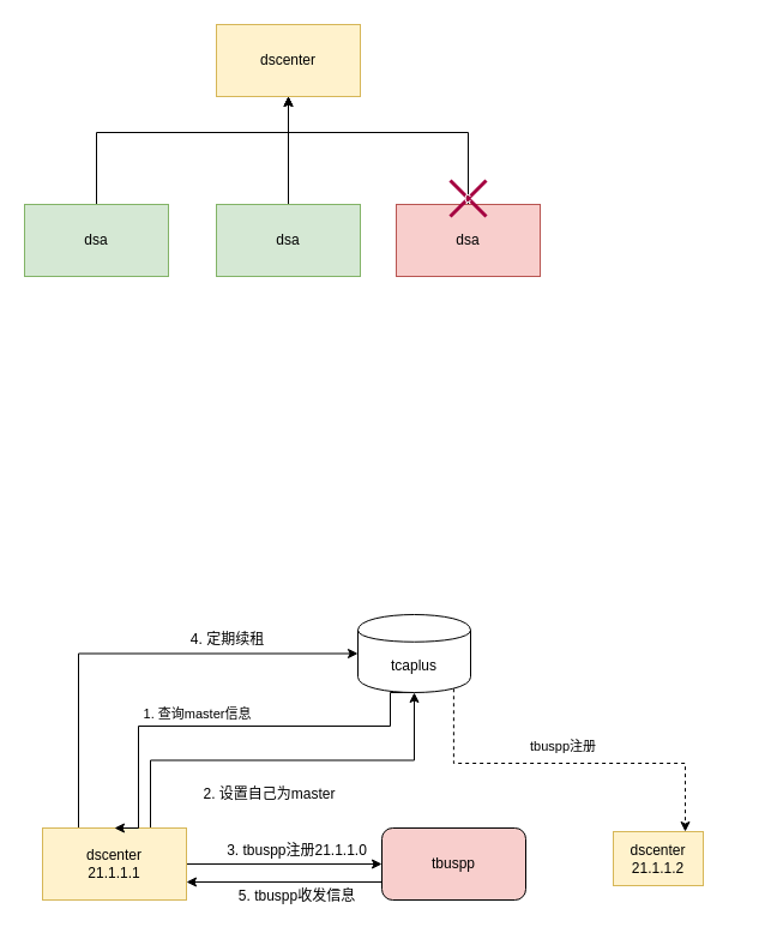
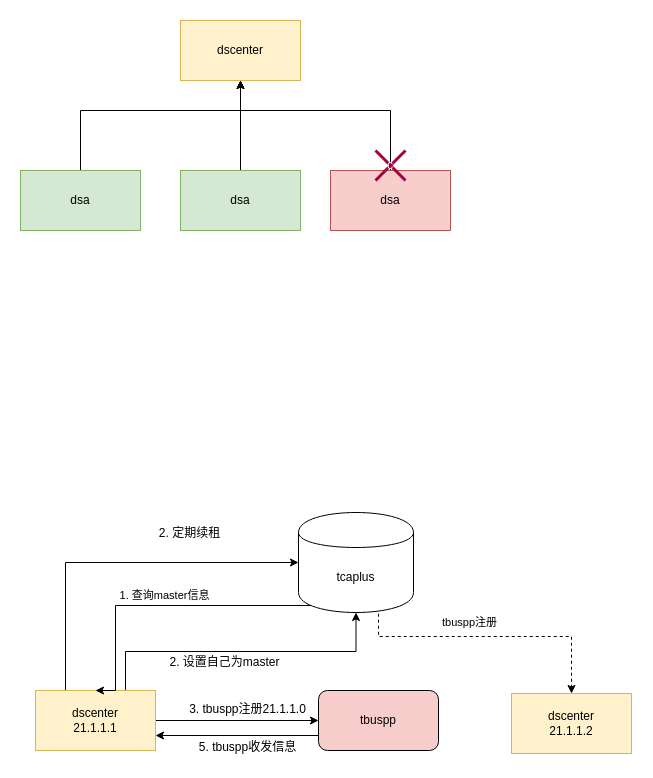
  <mxCell id="0" />
  <mxCell id="1" parent="0" />
  <mxCell id="2" value="dscenter" style="rounded=0;whiteSpace=wrap;html=1;fillColor=#fff2cc;strokeColor=#d6b656;" vertex="1" parent="1"><mxGeometry x="180" y="20" width="120" height="60" as="geometry" /></mxCell>
  <mxCell id="3" style="edgeStyle=orthogonalEdgeStyle;rounded=0;orthogonalLoop=1;jettySize=auto;html=1;exitX=0.5;exitY=0;exitDx=0;exitDy=0;entryX=0.5;entryY=1;entryDx=0;entryDy=0;" edge="1" parent="1" source="4" target="2"><mxGeometry relative="1" as="geometry"><Array as="points"><mxPoint x="80" y="110" /><mxPoint x="240" y="110" /></Array></mxGeometry></mxCell>
  <mxCell id="4" value="dsa" style="rounded=0;whiteSpace=wrap;html=1;fillColor=#d5e8d4;strokeColor=#82b366;" vertex="1" parent="1"><mxGeometry x="20" y="170" width="120" height="60" as="geometry" /></mxCell>
  <mxCell id="5" style="edgeStyle=orthogonalEdgeStyle;rounded=0;orthogonalLoop=1;jettySize=auto;html=1;entryX=0.5;entryY=1;entryDx=0;entryDy=0;" edge="1" parent="1" source="6" target="2"><mxGeometry relative="1" as="geometry" /></mxCell>
  <mxCell id="6" value="dsa" style="rounded=0;whiteSpace=wrap;html=1;fillColor=#d5e8d4;strokeColor=#82b366;" vertex="1" parent="1"><mxGeometry x="180" y="170" width="120" height="60" as="geometry" /></mxCell>
  <mxCell id="7" style="edgeStyle=orthogonalEdgeStyle;rounded=0;orthogonalLoop=1;jettySize=auto;html=1;exitX=0.5;exitY=0;exitDx=0;exitDy=0;" edge="1" parent="1" source="8"><mxGeometry relative="1" as="geometry"><mxPoint x="390" y="165" as="sourcePoint" /><mxPoint x="240" y="80" as="targetPoint" /><Array as="points"><mxPoint x="390" y="110" /><mxPoint x="240" y="110" /></Array></mxGeometry></mxCell>
  <mxCell id="8" value="dsa" style="rounded=0;whiteSpace=wrap;html=1;fillColor=#f8cecc;strokeColor=#b85450;" vertex="1" parent="1"><mxGeometry x="330" y="170" width="120" height="60" as="geometry" /></mxCell>
  <mxCell id="9" value="c" style="shape=umlDestroy;whiteSpace=wrap;html=1;strokeWidth=3;fillColor=#d80073;strokeColor=#A50040;fontColor=#ffffff;" vertex="1" parent="1"><mxGeometry x="375" y="150" width="30" height="30" as="geometry" /></mxCell>
  <mxCell id="10" style="edgeStyle=orthogonalEdgeStyle;rounded=0;orthogonalLoop=1;jettySize=auto;html=1;exitX=1;exitY=0.5;exitDx=0;exitDy=0;" edge="1" parent="1" source="13" target="20"><mxGeometry relative="1" as="geometry" /></mxCell>
  <mxCell id="11" style="edgeStyle=orthogonalEdgeStyle;rounded=0;orthogonalLoop=1;jettySize=auto;html=1;exitX=0.75;exitY=0;exitDx=0;exitDy=0;entryX=0.5;entryY=1;entryDx=0;entryDy=0;" edge="1" parent="1" source="13" target="17"><mxGeometry relative="1" as="geometry"><mxPoint x="322" y="575" as="targetPoint" /></mxGeometry></mxCell>
  <mxCell id="12" style="edgeStyle=orthogonalEdgeStyle;rounded=0;orthogonalLoop=1;jettySize=auto;html=1;exitX=0.25;exitY=0;exitDx=0;exitDy=0;entryX=0;entryY=0.5;entryDx=0;entryDy=0;" edge="1" parent="1" source="13" target="17"><mxGeometry relative="1" as="geometry" /></mxCell>
  <mxCell id="13" value="dscenter&lt;br&gt;21.1.1.1" style="rounded=0;whiteSpace=wrap;html=1;fillColor=#fff2cc;strokeColor=#d6b656;" vertex="1" parent="1"><mxGeometry x="35" y="690" width="120" height="60" as="geometry" /></mxCell>
- <mxCell id="14" value="dscenter&lt;br&gt;21.1.1.2" style="rounded=0;whiteSpace=wrap;html=1;fillColor=#fff2cc;strokeColor=#d6b656;" vertex="1" parent="1"><mxGeometry x="511" y="693" width="75" height="45" as="geometry" /></mxCell>
+ <mxCell id="14" value="dscenter&lt;br&gt;21.1.1.2" style="rounded=0;whiteSpace=wrap;html=1;fillColor=#fff2cc;strokeColor=#d6b656;" vertex="1" parent="1"><mxGeometry x="511" y="693" width="120" height="60" as="geometry" /></mxCell>
  <mxCell id="15" style="edgeStyle=orthogonalEdgeStyle;rounded=0;orthogonalLoop=1;jettySize=auto;html=1;exitX=0.5;exitY=1;exitDx=0;exitDy=0;entryX=0.5;entryY=0;entryDx=0;entryDy=0;" edge="1" parent="1" source="17" target="13"><mxGeometry relative="1" as="geometry"><Array as="points"><mxPoint x="325" y="577" /><mxPoint x="325" y="605" /><mxPoint x="115" y="605" /></Array></mxGeometry></mxCell>
  <mxCell id="16" style="edgeStyle=orthogonalEdgeStyle;rounded=0;orthogonalLoop=1;jettySize=auto;html=1;exitX=0.85;exitY=0.95;exitDx=0;exitDy=0;exitPerimeter=0;dashed=1;" edge="1" parent="1" source="17" target="14"><mxGeometry relative="1" as="geometry"><Array as="points"><mxPoint x="378" y="636" /><mxPoint x="571" y="636" /></Array></mxGeometry></mxCell>
- <mxCell id="17" value="tcaplus" style="shape=cylinder;whiteSpace=wrap;html=1;boundedLbl=1;backgroundOutline=1;" vertex="1" parent="1"><mxGeometry x="298" y="512" width="94" height="65" as="geometry" /></mxCell>
+ <mxCell id="17" value="tcaplus" style="shape=cylinder;whiteSpace=wrap;html=1;boundedLbl=1;backgroundOutline=1;" vertex="1" parent="1"><mxGeometry x="298" y="512" width="115" height="100" as="geometry" /></mxCell>
  <mxCell id="18" value="2. 设置自己为master" style="text;html=1;align=center;verticalAlign=middle;resizable=0;points=[];autosize=1;strokeColor=none;" vertex="1" parent="1"><mxGeometry x="164" y="653" width="120" height="18" as="geometry" /></mxCell>
  <mxCell id="19" style="edgeStyle=orthogonalEdgeStyle;rounded=0;orthogonalLoop=1;jettySize=auto;html=1;exitX=0;exitY=0.75;exitDx=0;exitDy=0;entryX=1;entryY=0.75;entryDx=0;entryDy=0;" edge="1" parent="1" source="20" target="13"><mxGeometry relative="1" as="geometry" /></mxCell>
  <mxCell id="20" value="tbuspp" style="rounded=1;whiteSpace=wrap;html=1;fillColor=#f8cecc;" vertex="1" parent="1"><mxGeometry x="318" y="690" width="120" height="60" as="geometry" /></mxCell>
  <mxCell id="21" value="3. tbuspp注册21.1.1.0" style="text;html=1;align=center;verticalAlign=middle;resizable=0;points=[];autosize=1;strokeColor=none;" vertex="1" parent="1"><mxGeometry x="183" y="700" width="127" height="18" as="geometry" /></mxCell>
  <mxCell id="22" value="1. 查询master信息" style="edgeLabel;html=1;align=center;verticalAlign=middle;resizable=0;points=[];" vertex="1" connectable="0" parent="1"><mxGeometry x="163" y="594" as="geometry" /></mxCell>
  <mxCell id="23" value="tbuspp注册" style="edgeLabel;html=1;align=center;verticalAlign=middle;resizable=0;points=[];" vertex="1" connectable="0" parent="1"><mxGeometry x="468" y="621" as="geometry" /></mxCell>
  <mxCell id="24" value="5. tbuspp收发信息" style="text;html=1;align=center;verticalAlign=middle;resizable=0;points=[];autosize=1;strokeColor=none;" vertex="1" parent="1"><mxGeometry x="193" y="738" width="107" height="18" as="geometry" /></mxCell>
- <mxCell id="25" value="4. 定期续租" style="text;html=1;align=center;verticalAlign=middle;resizable=0;points=[];autosize=1;strokeColor=none;" vertex="1" parent="1"><mxGeometry x="153" y="524" width="71" height="18" as="geometry" /></mxCell>
+ <mxCell id="25" value="2. 定期续租" style="text;html=1;align=center;verticalAlign=middle;resizable=0;points=[];autosize=1;strokeColor=none;" vertex="1" parent="1"><mxGeometry x="153" y="524" width="71" height="18" as="geometry" /></mxCell>
